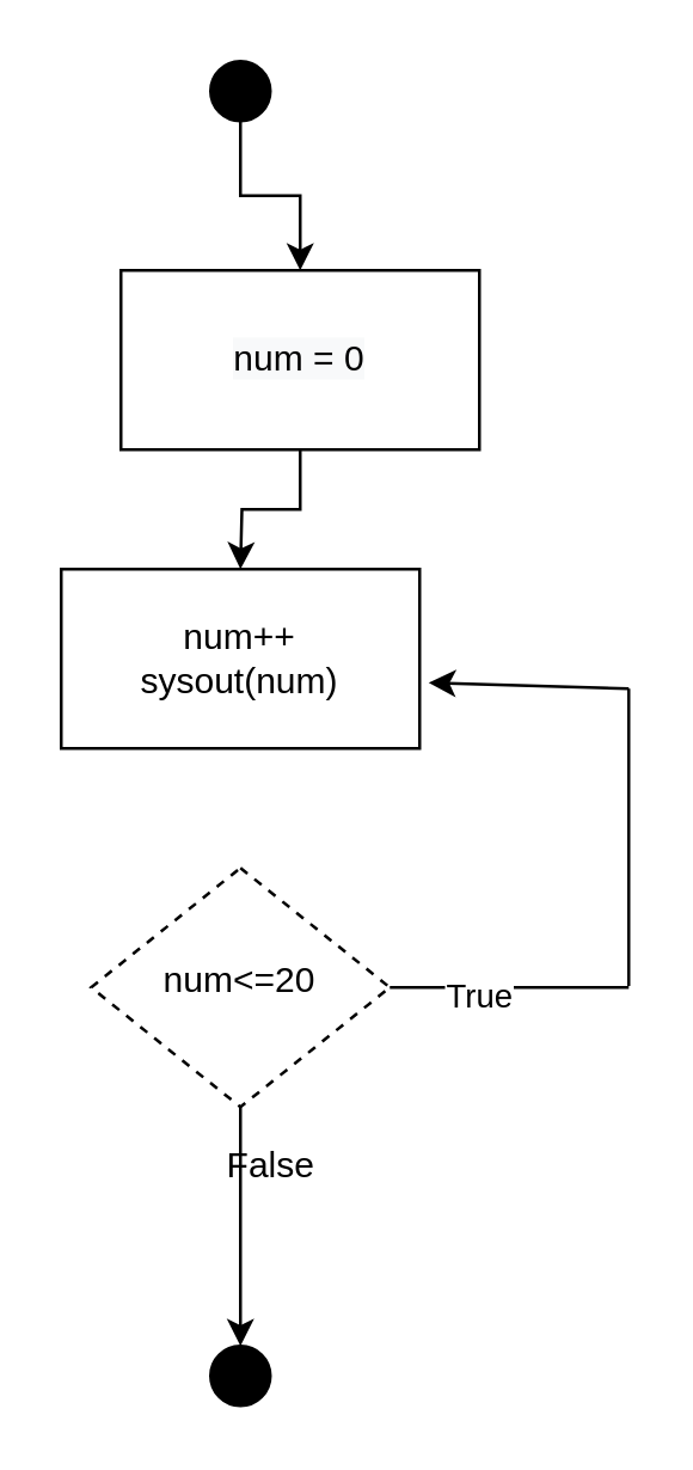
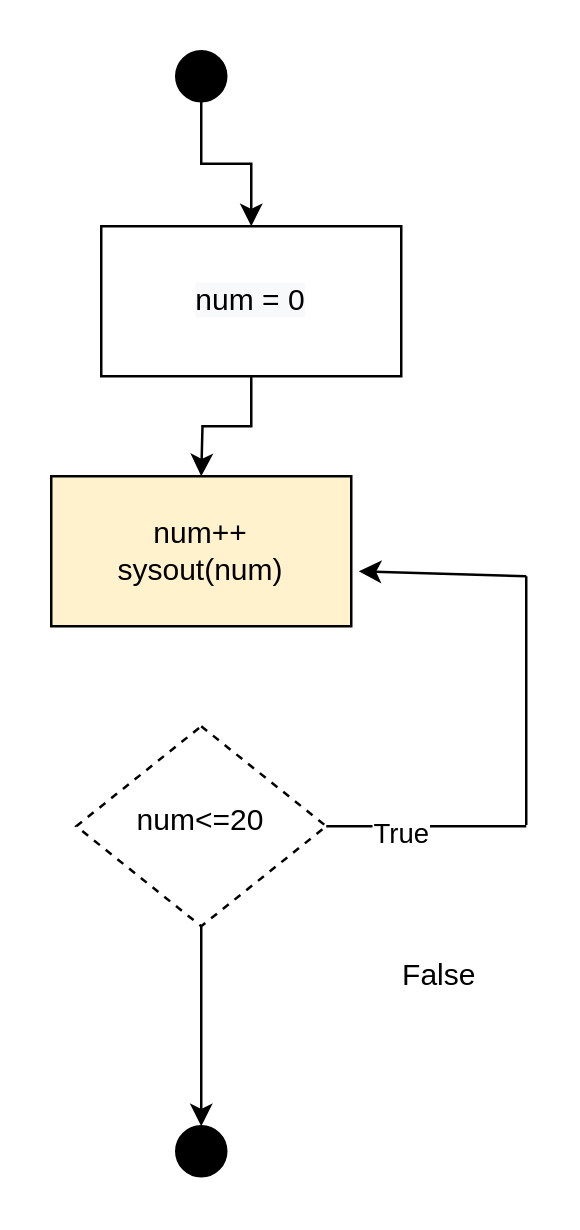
  <mxCell id="0" />
  <mxCell id="1" parent="0" />
  <mxCell id="2" value="" style="edgeStyle=orthogonalEdgeStyle;rounded=0;orthogonalLoop=1;jettySize=auto;html=1;" edge="1" parent="1" source="3" target="6"><mxGeometry relative="1" as="geometry" /></mxCell>
  <mxCell id="3" value="" style="ellipse;whiteSpace=wrap;html=1;aspect=fixed;fillColor=#000000;" parent="1" vertex="1"><mxGeometry x="70" width="20" height="20" as="geometry" y="20" /></mxCell>
  <mxCell id="4" value="" style="ellipse;whiteSpace=wrap;html=1;aspect=fixed;fillColor=#000000;" parent="1" vertex="1"><mxGeometry x="70" y="450" width="20" height="20" as="geometry" /></mxCell>
  <mxCell id="5" value="" style="edgeStyle=orthogonalEdgeStyle;rounded=0;orthogonalLoop=1;jettySize=auto;html=1;" edge="1" parent="1" source="6"><mxGeometry relative="1" as="geometry"><mxPoint x="80" y="190" as="targetPoint" /></mxGeometry></mxCell>
  <mxCell id="6" value="&lt;span style=&quot;color: rgb(0, 0, 0); font-family: Helvetica; font-size: 12px; font-style: normal; font-variant-ligatures: normal; font-variant-caps: normal; font-weight: 400; letter-spacing: normal; orphans: 2; text-align: center; text-indent: 0px; text-transform: none; widows: 2; word-spacing: 0px; -webkit-text-stroke-width: 0px; background-color: rgb(248, 249, 250); text-decoration-thickness: initial; text-decoration-style: initial; text-decoration-color: initial; float: none; display: inline !important;&quot;&gt;num = 0&lt;/span&gt;" style="rounded=0;whiteSpace=wrap;html=1;" vertex="1" parent="1"><mxGeometry x="40" y="90" width="120" height="60" as="geometry" /></mxCell>
- <mxCell id="7" value="num++&lt;br&gt;sysout(num)&lt;br&gt;" style="rounded=0;whiteSpace=wrap;html=1;" vertex="1" parent="1"><mxGeometry x="20" y="190" width="120" height="60" as="geometry" /></mxCell>
+ <mxCell id="7" value="num++&lt;br&gt;sysout(num)&lt;br&gt;" style="rounded=0;whiteSpace=wrap;html=1;fillColor=#fff2cc;" vertex="1" parent="1"><mxGeometry x="20" y="190" width="120" height="60" as="geometry" /></mxCell>
  <mxCell id="8" value="" style="edgeStyle=orthogonalEdgeStyle;rounded=0;orthogonalLoop=1;jettySize=auto;html=1;" edge="1" parent="1" source="9" target="4"><mxGeometry relative="1" as="geometry"><Array as="points"><mxPoint x="80" y="390" /><mxPoint x="80" y="390" /></Array></mxGeometry></mxCell>
  <mxCell id="9" value="num&amp;lt;=20" style="rhombus;whiteSpace=wrap;html=1;shadow=0;fontFamily=Helvetica;fontSize=12;align=center;strokeWidth=1;spacing=6;spacingTop=-4;dashed=1;" vertex="1" parent="1"><mxGeometry x="30" y="290" width="100" height="80" as="geometry" /></mxCell>
  <mxCell id="10" value="" style="endArrow=none;html=1;rounded=0;exitX=1;exitY=0.5;exitDx=0;exitDy=0;" edge="1" parent="1" source="9"><mxGeometry width="50" height="50" relative="1" as="geometry"><mxPoint x="130" y="340" as="sourcePoint" /><mxPoint x="210" y="330" as="targetPoint" /></mxGeometry></mxCell>
  <mxCell id="11" value="True" style="edgeLabel;html=1;align=center;verticalAlign=middle;resizable=0;points=[];" vertex="1" connectable="0" parent="10"><mxGeometry x="-0.275" y="-2" relative="1" as="geometry"><mxPoint as="offset" /></mxGeometry></mxCell>
  <mxCell id="12" value="" style="endArrow=none;html=1;rounded=0;exitX=1;exitY=0.5;exitDx=0;exitDy=0;" edge="1" parent="1"><mxGeometry width="50" height="50" relative="1" as="geometry"><mxPoint x="210" y="329.5" as="sourcePoint" /><mxPoint x="210" y="230" as="targetPoint" /></mxGeometry></mxCell>
  <mxCell id="13" value="" style="endArrow=classic;html=1;rounded=0;entryX=1.025;entryY=0.633;entryDx=0;entryDy=0;entryPerimeter=0;" edge="1" parent="1" target="7"><mxGeometry width="50" height="50" relative="1" as="geometry"><mxPoint x="210" y="230" as="sourcePoint" /><mxPoint x="260" y="190" as="targetPoint" /></mxGeometry></mxCell>
- <mxCell id="14" value="False" style="text;html=1;align=center;verticalAlign=middle;resizable=0;points=[];autosize=1;strokeColor=none;fillColor=none;" vertex="1" parent="1"><mxGeometry x="65" y="375" width="50" height="30" as="geometry" /></mxCell>
+ <mxCell id="14" value="False" style="text;html=1;align=center;verticalAlign=middle;resizable=0;points=[];autosize=1;strokeColor=none;fillColor=none;" vertex="1" parent="1"><mxGeometry x="150" y="375" width="50" height="30" as="geometry" /></mxCell>
